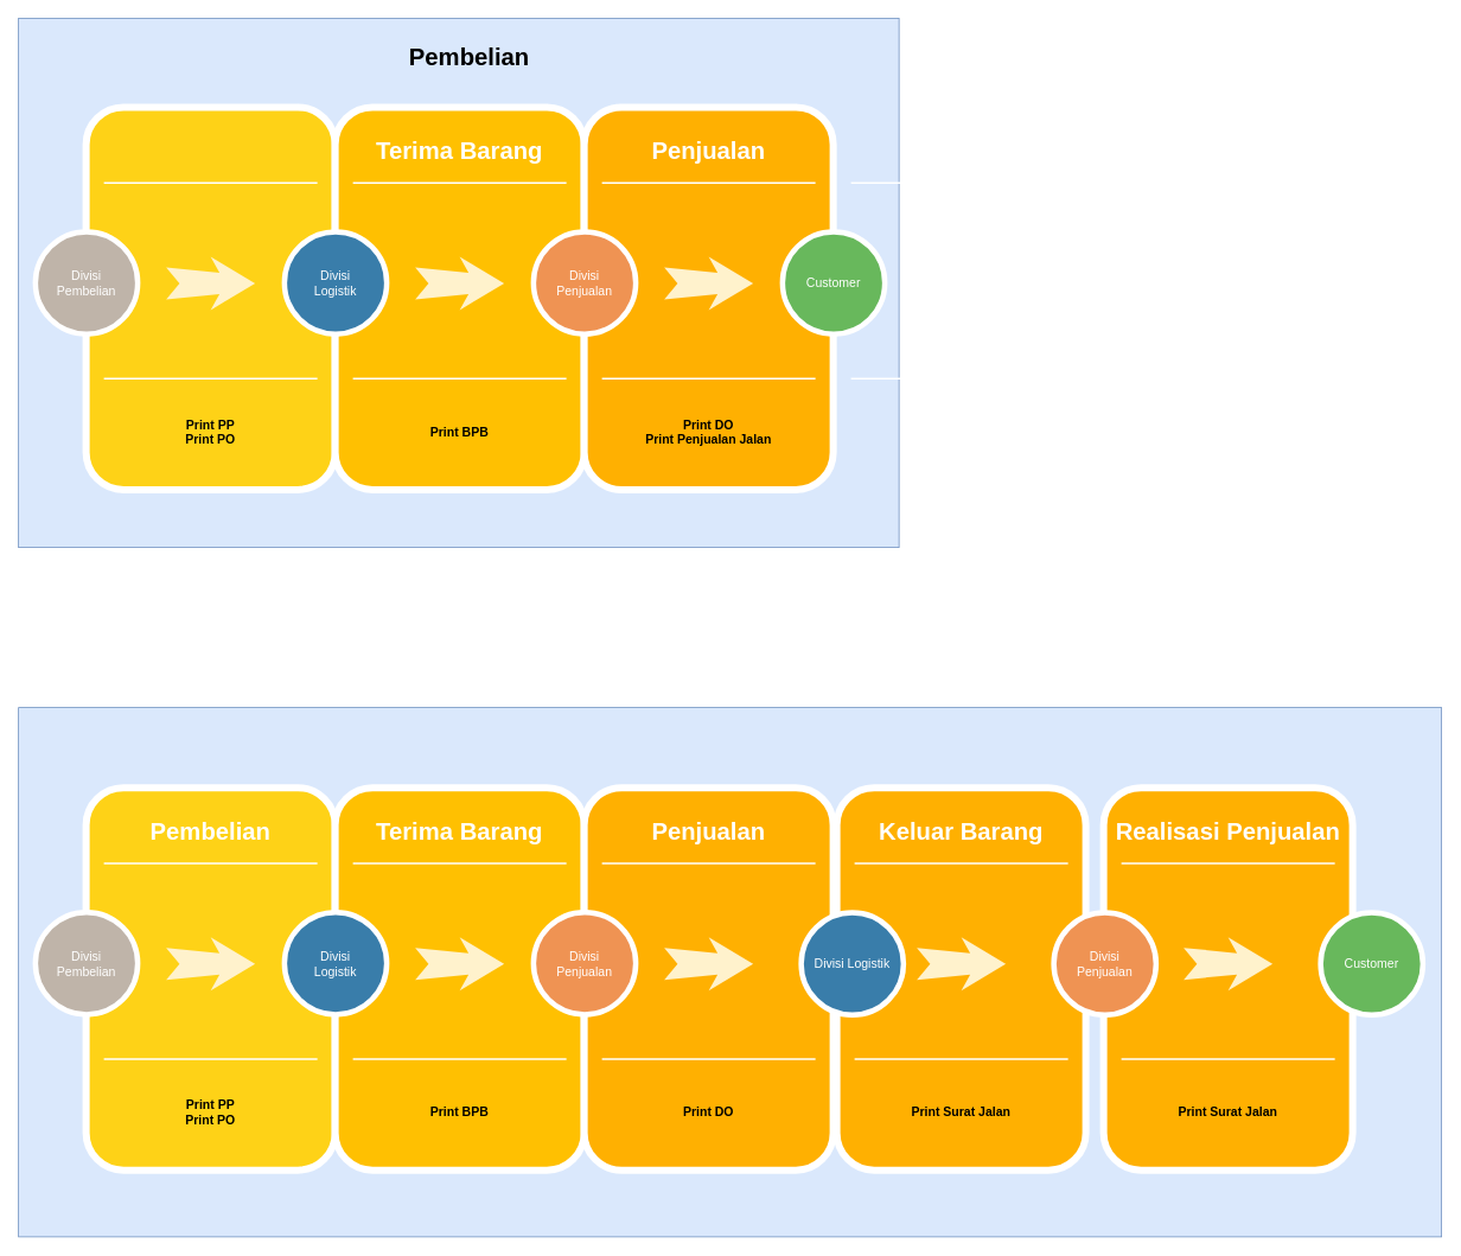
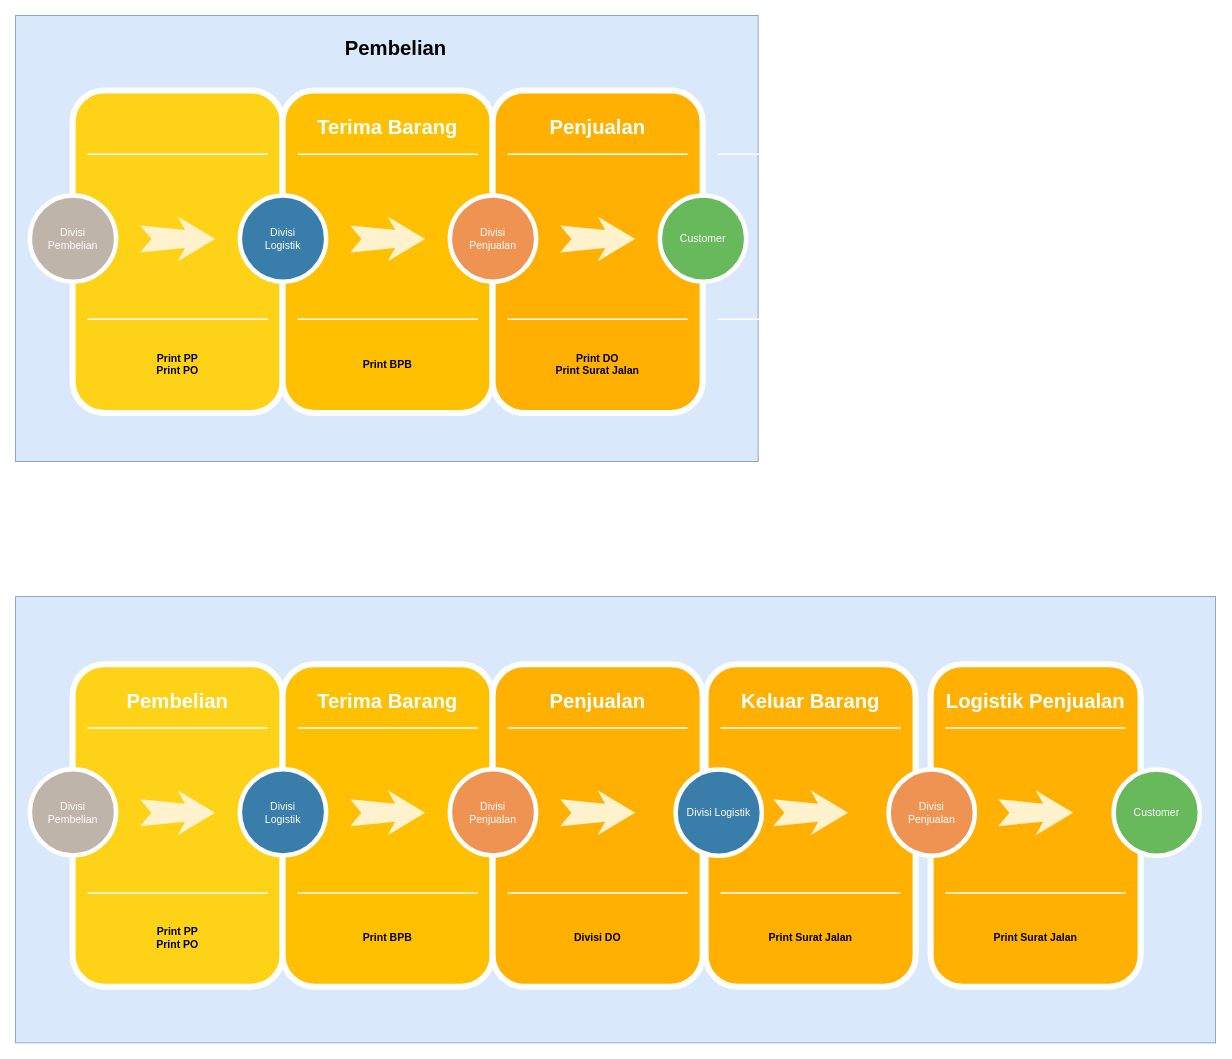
  <mxCell id="0" />
  <mxCell id="1" parent="0" />
  <mxCell id="2" value="" style="text;html=1;strokeColor=#6c8ebf;fillColor=#dae8fc;align=center;verticalAlign=middle;whiteSpace=wrap;rounded=0;shadow=0;fontSize=27;fontStyle=1" vertex="1" parent="1"><mxGeometry x="20" y="795" width="1600" height="595" as="geometry" /></mxCell>
  <mxCell id="3" value="" style="text;html=1;strokeColor=#6c8ebf;fillColor=#dae8fc;align=center;verticalAlign=middle;whiteSpace=wrap;rounded=0;shadow=0;fontSize=27;fontStyle=1" vertex="1" parent="1"><mxGeometry x="20" y="20" width="990" height="595" as="geometry" /></mxCell>
  <mxCell id="4" value="" style="whiteSpace=wrap;html=1;rounded=1;shadow=0;strokeWidth=8;fontSize=20;align=center;fillColor=#FED217;strokeColor=#FFFFFF;" parent="1" vertex="1"><mxGeometry x="96" y="120" width="280" height="430" as="geometry" /></mxCell>
  <mxCell id="5" value="&lt;font color=&quot;#000000&quot;&gt;Pembelian&lt;/font&gt;" style="text;html=1;strokeColor=none;fillColor=none;align=center;verticalAlign=middle;whiteSpace=wrap;rounded=0;shadow=0;fontSize=27;fontColor=#FFFFFF;fontStyle=1" parent="1" vertex="1"><mxGeometry x="387" y="34" width="280" height="60" as="geometry" /></mxCell>
  <mxCell id="6" value="Print PP&lt;br&gt;Print PO" style="text;html=1;strokeColor=none;fillColor=none;align=center;verticalAlign=middle;whiteSpace=wrap;rounded=0;shadow=0;fontSize=14;fontColor=#050505;fontStyle=1" parent="1" vertex="1"><mxGeometry x="96" y="440" width="280" height="90" as="geometry" /></mxCell>
  <mxCell id="7" value="" style="line;strokeWidth=2;html=1;rounded=0;shadow=0;fontSize=27;align=center;fillColor=none;strokeColor=#FFFFFF;" parent="1" vertex="1"><mxGeometry x="116" y="200" width="240" height="10" as="geometry" /></mxCell>
  <mxCell id="8" value="" style="line;strokeWidth=2;html=1;rounded=0;shadow=0;fontSize=27;align=center;fillColor=none;strokeColor=#FFFFFF;" parent="1" vertex="1"><mxGeometry x="116" y="420" width="240" height="10" as="geometry" /></mxCell>
  <mxCell id="9" value="Divisi&lt;br&gt;Pembelian" style="ellipse;whiteSpace=wrap;html=1;rounded=0;shadow=0;strokeWidth=6;fontSize=14;align=center;fillColor=#BFB4A9;strokeColor=#FFFFFF;fontColor=#FFFFFF;" parent="1" vertex="1"><mxGeometry x="39" y="260" width="115" height="115" as="geometry" /></mxCell>
  <mxCell id="10" value="" style="html=1;shadow=0;dashed=0;align=center;verticalAlign=middle;shape=mxgraph.arrows2.stylisedArrow;dy=0.6;dx=40;notch=15;feather=0.4;rounded=0;strokeWidth=1;fontSize=27;strokeColor=none;fillColor=#fff2cc;" parent="1" vertex="1"><mxGeometry x="186" y="288" width="100" height="60" as="geometry" /></mxCell>
  <mxCell id="11" value="" style="whiteSpace=wrap;html=1;rounded=1;shadow=0;strokeWidth=8;fontSize=20;align=center;fillColor=#FFC001;strokeColor=#FFFFFF;" parent="1" vertex="1"><mxGeometry x="376" y="120" width="280" height="430" as="geometry" /></mxCell>
  <mxCell id="12" value="Terima Barang" style="text;html=1;strokeColor=none;fillColor=none;align=center;verticalAlign=middle;whiteSpace=wrap;rounded=0;shadow=0;fontSize=27;fontColor=#FFFFFF;fontStyle=1" parent="1" vertex="1"><mxGeometry x="376" y="140" width="280" height="60" as="geometry" /></mxCell>
  <mxCell id="13" value="Print BPB" style="text;html=1;strokeColor=none;fillColor=none;align=center;verticalAlign=middle;whiteSpace=wrap;rounded=0;shadow=0;fontSize=14;fontColor=#000000;fontStyle=1" parent="1" vertex="1"><mxGeometry x="376" y="440" width="280" height="90" as="geometry" /></mxCell>
  <mxCell id="14" value="" style="line;strokeWidth=2;html=1;rounded=0;shadow=0;fontSize=27;align=center;fillColor=none;strokeColor=#FFFFFF;" parent="1" vertex="1"><mxGeometry x="396" y="200" width="240" height="10" as="geometry" /></mxCell>
  <mxCell id="15" value="" style="line;strokeWidth=2;html=1;rounded=0;shadow=0;fontSize=27;align=center;fillColor=none;strokeColor=#FFFFFF;" parent="1" vertex="1"><mxGeometry x="396" y="420" width="240" height="10" as="geometry" /></mxCell>
  <mxCell id="16" value="Divisi&lt;br&gt;Logistik" style="ellipse;whiteSpace=wrap;html=1;rounded=0;shadow=0;strokeWidth=6;fontSize=14;align=center;fillColor=#397DAA;strokeColor=#FFFFFF;fontColor=#FFFFFF;" parent="1" vertex="1"><mxGeometry x="319" y="260" width="115" height="115" as="geometry" /></mxCell>
  <mxCell id="17" value="" style="html=1;shadow=0;dashed=0;align=center;verticalAlign=middle;shape=mxgraph.arrows2.stylisedArrow;dy=0.6;dx=40;notch=15;feather=0.4;rounded=0;strokeWidth=1;fontSize=27;strokeColor=none;fillColor=#fff2cc;" parent="1" vertex="1"><mxGeometry x="466" y="288" width="100" height="60" as="geometry" /></mxCell>
  <mxCell id="18" value="" style="whiteSpace=wrap;html=1;rounded=1;shadow=0;strokeWidth=8;fontSize=20;align=center;fillColor=#FFB001;strokeColor=#FFFFFF;" parent="1" vertex="1"><mxGeometry x="656" y="120" width="280" height="430" as="geometry" /></mxCell>
  <mxCell id="19" value="Penjualan" style="text;html=1;strokeColor=none;fillColor=none;align=center;verticalAlign=middle;whiteSpace=wrap;rounded=0;shadow=0;fontSize=27;fontColor=#FFFFFF;fontStyle=1" parent="1" vertex="1"><mxGeometry x="656" y="140" width="280" height="60" as="geometry" /></mxCell>
- <mxCell id="20" value="Print DO&lt;br&gt;Print Penjualan Jalan" style="text;html=1;strokeColor=none;fillColor=none;align=center;verticalAlign=middle;whiteSpace=wrap;rounded=0;shadow=0;fontSize=14;fontColor=#000000;fontStyle=1" parent="1" vertex="1"><mxGeometry x="656" y="440" width="280" height="90" as="geometry" /></mxCell>
+ <mxCell id="20" value="Print DO&lt;br&gt;Print Surat Jalan" style="text;html=1;strokeColor=none;fillColor=none;align=center;verticalAlign=middle;whiteSpace=wrap;rounded=0;shadow=0;fontSize=14;fontColor=#000000;fontStyle=1" parent="1" vertex="1"><mxGeometry x="656" y="440" width="280" height="90" as="geometry" /></mxCell>
  <mxCell id="21" value="" style="line;strokeWidth=2;html=1;rounded=0;shadow=0;fontSize=27;align=center;fillColor=none;strokeColor=#FFFFFF;" parent="1" vertex="1"><mxGeometry x="676" y="200" width="240" height="10" as="geometry" /></mxCell>
  <mxCell id="22" value="" style="line;strokeWidth=2;html=1;rounded=0;shadow=0;fontSize=27;align=center;fillColor=none;strokeColor=#FFFFFF;" parent="1" vertex="1"><mxGeometry x="676" y="420" width="240" height="10" as="geometry" /></mxCell>
  <mxCell id="23" value="Divisi&lt;br&gt;Penjualan" style="ellipse;whiteSpace=wrap;html=1;rounded=0;shadow=0;strokeWidth=6;fontSize=14;align=center;fillColor=#EF9353;strokeColor=#FFFFFF;fontColor=#FFFFFF;" parent="1" vertex="1"><mxGeometry x="599" y="260" width="115" height="115" as="geometry" /></mxCell>
  <mxCell id="24" value="" style="html=1;shadow=0;dashed=0;align=center;verticalAlign=middle;shape=mxgraph.arrows2.stylisedArrow;dy=0.6;dx=40;notch=15;feather=0.4;rounded=0;strokeWidth=1;fontSize=27;strokeColor=none;fillColor=#fff2cc;" parent="1" vertex="1"><mxGeometry x="746" y="288" width="100" height="60" as="geometry" /></mxCell>
  <mxCell id="25" value="" style="line;strokeWidth=2;html=1;rounded=0;shadow=0;fontSize=27;align=center;fillColor=none;strokeColor=#FFFFFF;" parent="1" vertex="1"><mxGeometry x="956" y="200" width="240" height="10" as="geometry" /></mxCell>
  <mxCell id="26" value="" style="line;strokeWidth=2;html=1;rounded=0;shadow=0;fontSize=27;align=center;fillColor=none;strokeColor=#FFFFFF;" parent="1" vertex="1"><mxGeometry x="956" y="420" width="240" height="10" as="geometry" /></mxCell>
  <mxCell id="27" value="Customer" style="ellipse;whiteSpace=wrap;html=1;rounded=0;shadow=0;strokeWidth=6;fontSize=14;align=center;fillColor=#68B85C;strokeColor=#FFFFFF;fontColor=#FFFFFF;" parent="1" vertex="1"><mxGeometry x="879" y="260" width="115" height="115" as="geometry" /></mxCell>
  <mxCell id="28" value="" style="whiteSpace=wrap;html=1;rounded=1;shadow=0;strokeWidth=8;fontSize=20;align=center;fillColor=#FED217;strokeColor=#FFFFFF;" vertex="1" parent="1"><mxGeometry x="96" y="885" width="280" height="430" as="geometry" /></mxCell>
  <mxCell id="29" value="Pembelian" style="text;html=1;strokeColor=none;fillColor=none;align=center;verticalAlign=middle;whiteSpace=wrap;rounded=0;shadow=0;fontSize=27;fontColor=#FFFFFF;fontStyle=1" vertex="1" parent="1"><mxGeometry x="96" y="905" width="280" height="60" as="geometry" /></mxCell>
  <mxCell id="30" value="Print PP&lt;br style=&quot;border-color: var(--border-color);&quot;&gt;Print PO" style="text;html=1;strokeColor=none;fillColor=none;align=center;verticalAlign=middle;whiteSpace=wrap;rounded=0;shadow=0;fontSize=14;fontColor=#000000;fontStyle=1" vertex="1" parent="1"><mxGeometry x="96" y="1205" width="280" height="90" as="geometry" /></mxCell>
  <mxCell id="31" value="" style="line;strokeWidth=2;html=1;rounded=0;shadow=0;fontSize=27;align=center;fillColor=none;strokeColor=#FFFFFF;" vertex="1" parent="1"><mxGeometry x="116" y="965" width="240" height="10" as="geometry" /></mxCell>
  <mxCell id="32" value="" style="line;strokeWidth=2;html=1;rounded=0;shadow=0;fontSize=27;align=center;fillColor=none;strokeColor=#FFFFFF;" vertex="1" parent="1"><mxGeometry x="116" y="1185" width="240" height="10" as="geometry" /></mxCell>
  <mxCell id="33" value="Divisi&lt;br style=&quot;border-color: var(--border-color);&quot;&gt;Pembelian" style="ellipse;whiteSpace=wrap;html=1;rounded=0;shadow=0;strokeWidth=6;fontSize=14;align=center;fillColor=#BFB4A9;strokeColor=#FFFFFF;fontColor=#FFFFFF;" vertex="1" parent="1"><mxGeometry x="39" y="1025" width="115" height="115" as="geometry" /></mxCell>
  <mxCell id="34" value="" style="html=1;shadow=0;dashed=0;align=center;verticalAlign=middle;shape=mxgraph.arrows2.stylisedArrow;dy=0.6;dx=40;notch=15;feather=0.4;rounded=0;strokeWidth=1;fontSize=27;strokeColor=none;fillColor=#fff2cc;" vertex="1" parent="1"><mxGeometry x="186" y="1053" width="100" height="60" as="geometry" /></mxCell>
  <mxCell id="35" value="" style="whiteSpace=wrap;html=1;rounded=1;shadow=0;strokeWidth=8;fontSize=20;align=center;fillColor=#FFC001;strokeColor=#FFFFFF;" vertex="1" parent="1"><mxGeometry x="376" y="885" width="280" height="430" as="geometry" /></mxCell>
  <mxCell id="36" value="Terima Barang" style="text;html=1;strokeColor=none;fillColor=none;align=center;verticalAlign=middle;whiteSpace=wrap;rounded=0;shadow=0;fontSize=27;fontColor=#FFFFFF;fontStyle=1" vertex="1" parent="1"><mxGeometry x="376" y="905" width="280" height="60" as="geometry" /></mxCell>
  <mxCell id="37" value="Print BPB" style="text;html=1;strokeColor=none;fillColor=none;align=center;verticalAlign=middle;whiteSpace=wrap;rounded=0;shadow=0;fontSize=14;fontColor=#000000;fontStyle=1" vertex="1" parent="1"><mxGeometry x="376" y="1205" width="280" height="90" as="geometry" /></mxCell>
  <mxCell id="38" value="" style="line;strokeWidth=2;html=1;rounded=0;shadow=0;fontSize=27;align=center;fillColor=none;strokeColor=#FFFFFF;" vertex="1" parent="1"><mxGeometry x="396" y="965" width="240" height="10" as="geometry" /></mxCell>
  <mxCell id="39" value="" style="line;strokeWidth=2;html=1;rounded=0;shadow=0;fontSize=27;align=center;fillColor=none;strokeColor=#FFFFFF;" vertex="1" parent="1"><mxGeometry x="396" y="1185" width="240" height="10" as="geometry" /></mxCell>
  <mxCell id="40" value="Divisi&lt;br style=&quot;border-color: var(--border-color);&quot;&gt;Logistik" style="ellipse;whiteSpace=wrap;html=1;rounded=0;shadow=0;strokeWidth=6;fontSize=14;align=center;fillColor=#397DAA;strokeColor=#FFFFFF;fontColor=#FFFFFF;" vertex="1" parent="1"><mxGeometry x="319" y="1025" width="115" height="115" as="geometry" /></mxCell>
  <mxCell id="41" value="" style="html=1;shadow=0;dashed=0;align=center;verticalAlign=middle;shape=mxgraph.arrows2.stylisedArrow;dy=0.6;dx=40;notch=15;feather=0.4;rounded=0;strokeWidth=1;fontSize=27;strokeColor=none;fillColor=#fff2cc;" vertex="1" parent="1"><mxGeometry x="466" y="1053" width="100" height="60" as="geometry" /></mxCell>
  <mxCell id="42" value="" style="whiteSpace=wrap;html=1;rounded=1;shadow=0;strokeWidth=8;fontSize=20;align=center;fillColor=#FFB001;strokeColor=#FFFFFF;" vertex="1" parent="1"><mxGeometry x="656" y="885" width="280" height="430" as="geometry" /></mxCell>
  <mxCell id="43" value="Penjualan" style="text;html=1;strokeColor=none;fillColor=none;align=center;verticalAlign=middle;whiteSpace=wrap;rounded=0;shadow=0;fontSize=27;fontColor=#FFFFFF;fontStyle=1" vertex="1" parent="1"><mxGeometry x="656" y="905" width="280" height="60" as="geometry" /></mxCell>
- <mxCell id="44" value="Print DO" style="text;html=1;strokeColor=none;fillColor=none;align=center;verticalAlign=middle;whiteSpace=wrap;rounded=0;shadow=0;fontSize=14;fontColor=#000000;fontStyle=1" vertex="1" parent="1"><mxGeometry x="656" y="1205" width="280" height="90" as="geometry" /></mxCell>
+ <mxCell id="44" value="Divisi DO" style="text;html=1;strokeColor=none;fillColor=none;align=center;verticalAlign=middle;whiteSpace=wrap;rounded=0;shadow=0;fontSize=14;fontColor=#000000;fontStyle=1" vertex="1" parent="1"><mxGeometry x="656" y="1205" width="280" height="90" as="geometry" /></mxCell>
  <mxCell id="45" value="" style="line;strokeWidth=2;html=1;rounded=0;shadow=0;fontSize=27;align=center;fillColor=none;strokeColor=#FFFFFF;" vertex="1" parent="1"><mxGeometry x="676" y="965" width="240" height="10" as="geometry" /></mxCell>
  <mxCell id="46" value="" style="line;strokeWidth=2;html=1;rounded=0;shadow=0;fontSize=27;align=center;fillColor=none;strokeColor=#FFFFFF;" vertex="1" parent="1"><mxGeometry x="676" y="1185" width="240" height="10" as="geometry" /></mxCell>
  <mxCell id="47" value="Divisi&lt;br style=&quot;border-color: var(--border-color);&quot;&gt;Penjualan" style="ellipse;whiteSpace=wrap;html=1;rounded=0;shadow=0;strokeWidth=6;fontSize=14;align=center;fillColor=#EF9353;strokeColor=#FFFFFF;fontColor=#FFFFFF;" vertex="1" parent="1"><mxGeometry x="599" y="1025" width="115" height="115" as="geometry" /></mxCell>
  <mxCell id="48" value="" style="html=1;shadow=0;dashed=0;align=center;verticalAlign=middle;shape=mxgraph.arrows2.stylisedArrow;dy=0.6;dx=40;notch=15;feather=0.4;rounded=0;strokeWidth=1;fontSize=27;strokeColor=none;fillColor=#fff2cc;" vertex="1" parent="1"><mxGeometry x="746" y="1053" width="100" height="60" as="geometry" /></mxCell>
  <mxCell id="49" value="" style="whiteSpace=wrap;html=1;rounded=1;shadow=0;strokeWidth=8;fontSize=20;align=center;fillColor=#FFB001;strokeColor=#FFFFFF;" vertex="1" parent="1"><mxGeometry x="940" y="885" width="280" height="430" as="geometry" /></mxCell>
  <mxCell id="50" value="Keluar Barang" style="text;html=1;strokeColor=none;fillColor=none;align=center;verticalAlign=middle;whiteSpace=wrap;rounded=0;shadow=0;fontSize=27;fontColor=#FFFFFF;fontStyle=1" vertex="1" parent="1"><mxGeometry x="940" y="905" width="280" height="60" as="geometry" /></mxCell>
  <mxCell id="51" value="Print Surat Jalan" style="text;html=1;strokeColor=none;fillColor=none;align=center;verticalAlign=middle;whiteSpace=wrap;rounded=0;shadow=0;fontSize=14;fontColor=#000000;fontStyle=1" vertex="1" parent="1"><mxGeometry x="940" y="1205" width="280" height="90" as="geometry" /></mxCell>
  <mxCell id="52" value="" style="line;strokeWidth=2;html=1;rounded=0;shadow=0;fontSize=27;align=center;fillColor=none;strokeColor=#FFFFFF;" vertex="1" parent="1"><mxGeometry x="960" y="965" width="240" height="10" as="geometry" /></mxCell>
  <mxCell id="53" value="" style="line;strokeWidth=2;html=1;rounded=0;shadow=0;fontSize=27;align=center;fillColor=none;strokeColor=#FFFFFF;" vertex="1" parent="1"><mxGeometry x="960" y="1185" width="240" height="10" as="geometry" /></mxCell>
  <mxCell id="54" value="" style="html=1;shadow=0;dashed=0;align=center;verticalAlign=middle;shape=mxgraph.arrows2.stylisedArrow;dy=0.6;dx=40;notch=15;feather=0.4;rounded=0;strokeWidth=1;fontSize=27;strokeColor=none;fillColor=#fff2cc;" vertex="1" parent="1"><mxGeometry x="1030" y="1053" width="100" height="60" as="geometry" /></mxCell>
  <mxCell id="55" value="Divisi Logistik" style="ellipse;whiteSpace=wrap;html=1;rounded=0;shadow=0;strokeWidth=6;fontSize=14;align=center;fillColor=#397DAA;strokeColor=#FFFFFF;fontColor=#FFFFFF;" vertex="1" parent="1"><mxGeometry x="900" y="1025.5" width="115" height="115" as="geometry" /></mxCell>
  <mxCell id="56" value="Keluar Barang" style="text;html=1;strokeColor=none;fillColor=none;align=center;verticalAlign=middle;whiteSpace=wrap;rounded=0;shadow=0;fontSize=27;fontColor=#FFFFFF;fontStyle=1" vertex="1" parent="1"><mxGeometry x="1240" y="905" width="280" height="60" as="geometry" /></mxCell>
  <mxCell id="57" value="" style="whiteSpace=wrap;html=1;rounded=1;shadow=0;strokeWidth=8;fontSize=20;align=center;fillColor=#FFB001;strokeColor=#FFFFFF;" vertex="1" parent="1"><mxGeometry x="1240" y="885" width="280" height="430" as="geometry" /></mxCell>
  <mxCell id="58" value="" style="html=1;shadow=0;dashed=0;align=center;verticalAlign=middle;shape=mxgraph.arrows2.stylisedArrow;dy=0.6;dx=40;notch=15;feather=0.4;rounded=0;strokeWidth=1;fontSize=27;strokeColor=none;fillColor=#fff2cc;" vertex="1" parent="1"><mxGeometry x="1330" y="1053" width="100" height="60" as="geometry" /></mxCell>
  <mxCell id="59" value="Customer" style="ellipse;whiteSpace=wrap;html=1;rounded=0;shadow=0;strokeWidth=6;fontSize=14;align=center;fillColor=#68B85C;strokeColor=#FFFFFF;fontColor=#FFFFFF;" vertex="1" parent="1"><mxGeometry x="1484" y="1025.5" width="115" height="115" as="geometry" /></mxCell>
  <mxCell id="60" value="Print Surat Jalan" style="text;html=1;strokeColor=none;fillColor=none;align=center;verticalAlign=middle;whiteSpace=wrap;rounded=0;shadow=0;fontSize=14;fontColor=#000000;fontStyle=1" vertex="1" parent="1"><mxGeometry x="1240" y="1205" width="280" height="90" as="geometry" /></mxCell>
  <mxCell id="61" value="Divisi&lt;br style=&quot;border-color: var(--border-color);&quot;&gt;Penjualan" style="ellipse;whiteSpace=wrap;html=1;rounded=0;shadow=0;strokeWidth=6;fontSize=14;align=center;fillColor=#EF9353;strokeColor=#FFFFFF;fontColor=#FFFFFF;" vertex="1" parent="1"><mxGeometry x="1184" y="1025.5" width="115" height="115" as="geometry" /></mxCell>
- <mxCell id="62" value="Realisasi Penjualan" style="text;html=1;strokeColor=none;fillColor=none;align=center;verticalAlign=middle;whiteSpace=wrap;rounded=0;shadow=0;fontSize=27;fontColor=#FFFFFF;fontStyle=1" vertex="1" parent="1"><mxGeometry x="1240" y="905" width="280" height="60" as="geometry" /></mxCell>
+ <mxCell id="62" value="Logistik Penjualan" style="text;html=1;strokeColor=none;fillColor=none;align=center;verticalAlign=middle;whiteSpace=wrap;rounded=0;shadow=0;fontSize=27;fontColor=#FFFFFF;fontStyle=1" vertex="1" parent="1"><mxGeometry x="1240" y="905" width="280" height="60" as="geometry" /></mxCell>
  <mxCell id="63" value="" style="line;strokeWidth=2;html=1;rounded=0;shadow=0;fontSize=27;align=center;fillColor=none;strokeColor=#FFFFFF;" vertex="1" parent="1"><mxGeometry x="1260" y="1185" width="240" height="10" as="geometry" /></mxCell>
  <mxCell id="64" value="" style="line;strokeWidth=2;html=1;rounded=0;shadow=0;fontSize=27;align=center;fillColor=none;strokeColor=#FFFFFF;" vertex="1" parent="1"><mxGeometry x="1260" y="965" width="240" height="10" as="geometry" /></mxCell>
